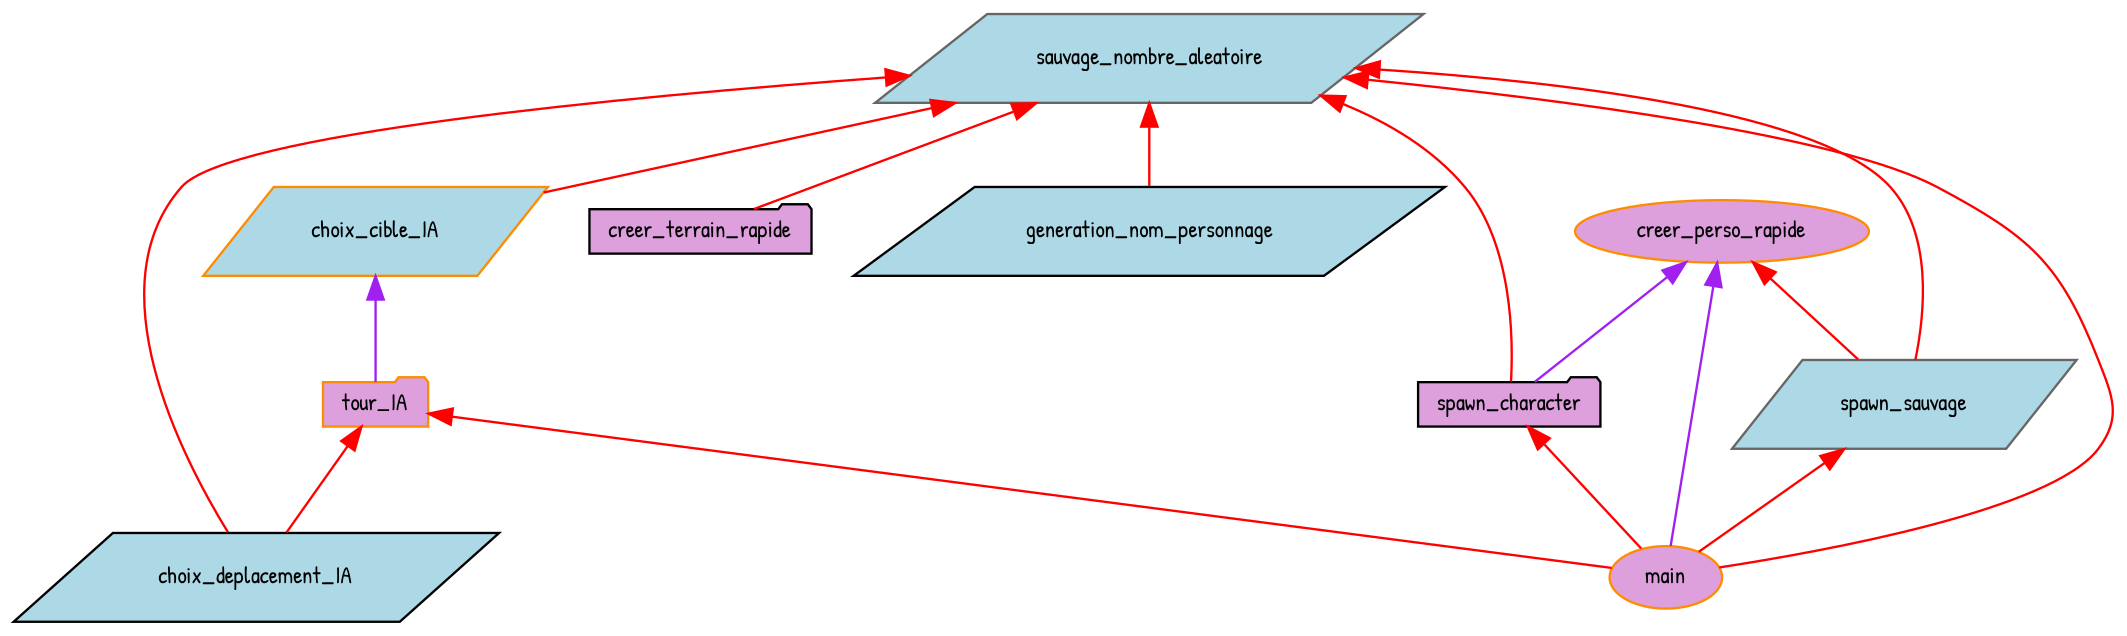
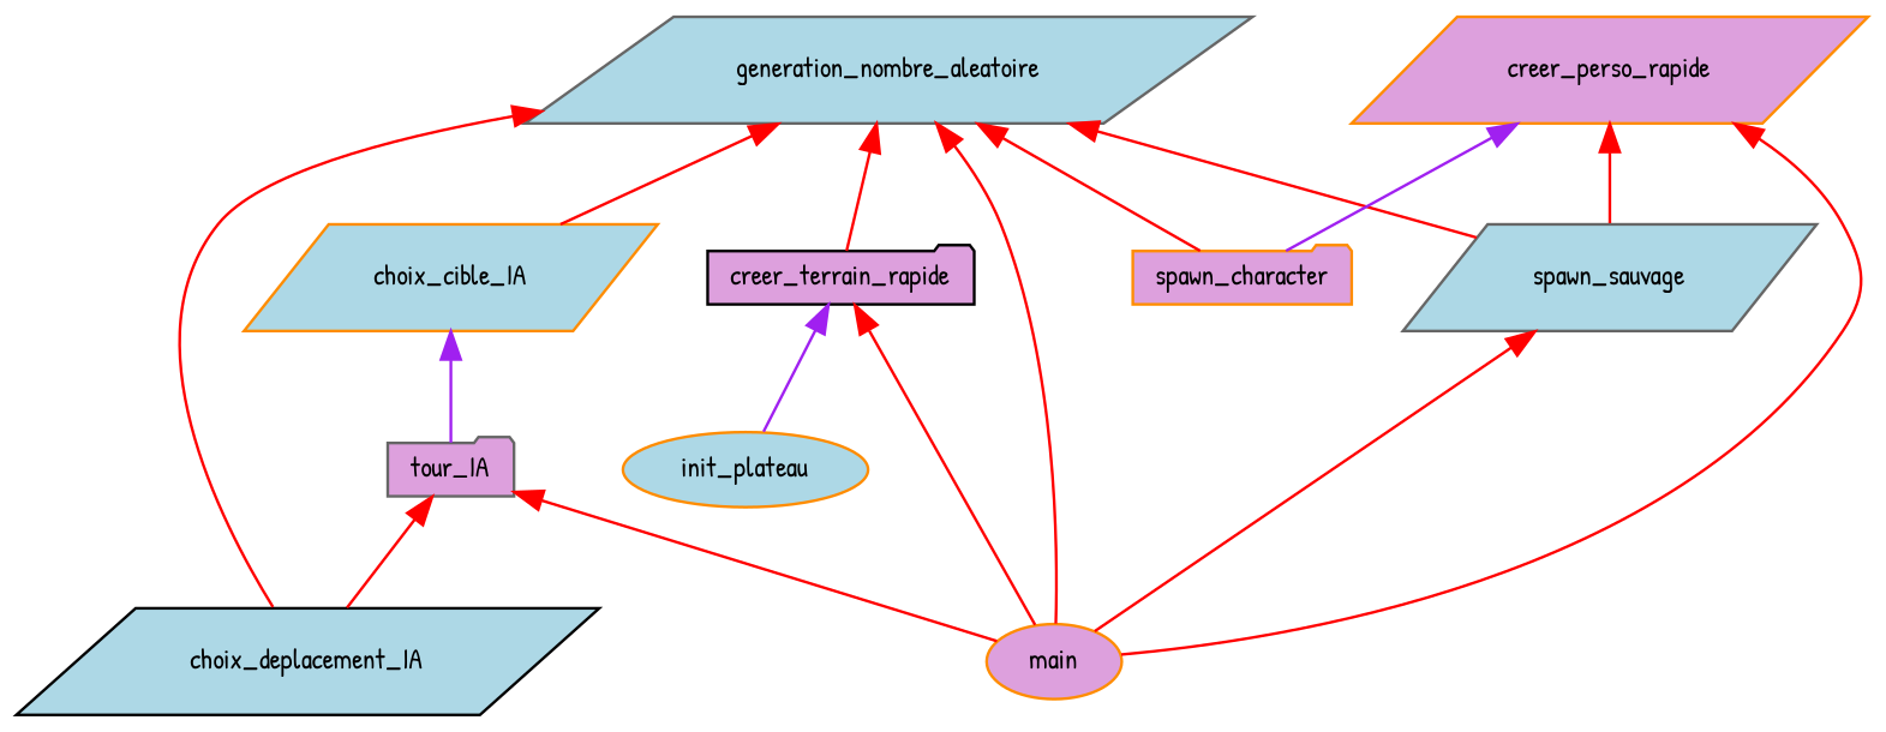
  digraph {
    fontname="Patrick Hand"
    rankdir=TB
    node [color=darkorange fillcolor=lightblue fontname="Patrick Hand" fontsize=10 shape=parallelogram style=filled]
    edge [color=red dir=back fontname="Patrick Hand" fontsize=10 labelfontname=Helvetica labelfontsize=10 style=solid]
-   n1 [color=gray40 fontcolor=black height=0.2 label=sauvage_nombre_aleatoire width=0.4]
+   n1 [color=gray40 fontcolor=black height=0.2 label=generation_nombre_aleatoire width=0.4]
    n2 [color=black height=0.2 label=choix_deplacement_IA width=0.4]
    n3 [fillcolor=plum height=0.2 label=main shape=ellipse width=0.4]
    n4 [height=0.2 label=choix_cible_IA width=0.4]
    n5 [color=black fillcolor=plum height=0.2 label=creer_terrain_rapide shape=folder width=0.4]
-   n6 [color=black height=0.2 label=generation_nom_personnage width=0.4]
    n7 [color=gray40 height=0.2 label=spawn_sauvage width=0.4]
-   n8 [color=black fillcolor=plum height=0.2 label=spawn_character shape=folder width=0.4]
-   n9 [fillcolor=plum height=0.2 label=tour_IA shape=folder width=0.4]
-   n11 [fillcolor=plum height=0.2 label=creer_perso_rapide shape=ellipse width=0.4]
+   n8 [fillcolor=plum height=0.2 label=spawn_character shape=folder width=0.4]
+   n9 [color=gray40 fillcolor=plum height=0.2 label=tour_IA shape=folder width=0.4]
+   n10 [height=0.2 label=init_plateau shape=ellipse width=0.4]
+   n11 [fillcolor=plum height=0.2 label=creer_perso_rapide width=0.4]
    n1 -> n2
    n1 -> n3
    n1 -> n4
    n1 -> n5
-   n1 -> n6
    n1 -> n7
    n1 -> n8
    n4 -> n9 [color=purple]
-   n8 -> n3
+   n5 -> n3
+   n5 -> n10 [color=purple]
    n7 -> n3
    n9 -> n2
    n9 -> n3
-   n11 -> n3 [color=purple]
+   n11 -> n3
    n11 -> n7
    n11 -> n8 [color=purple]
  }
